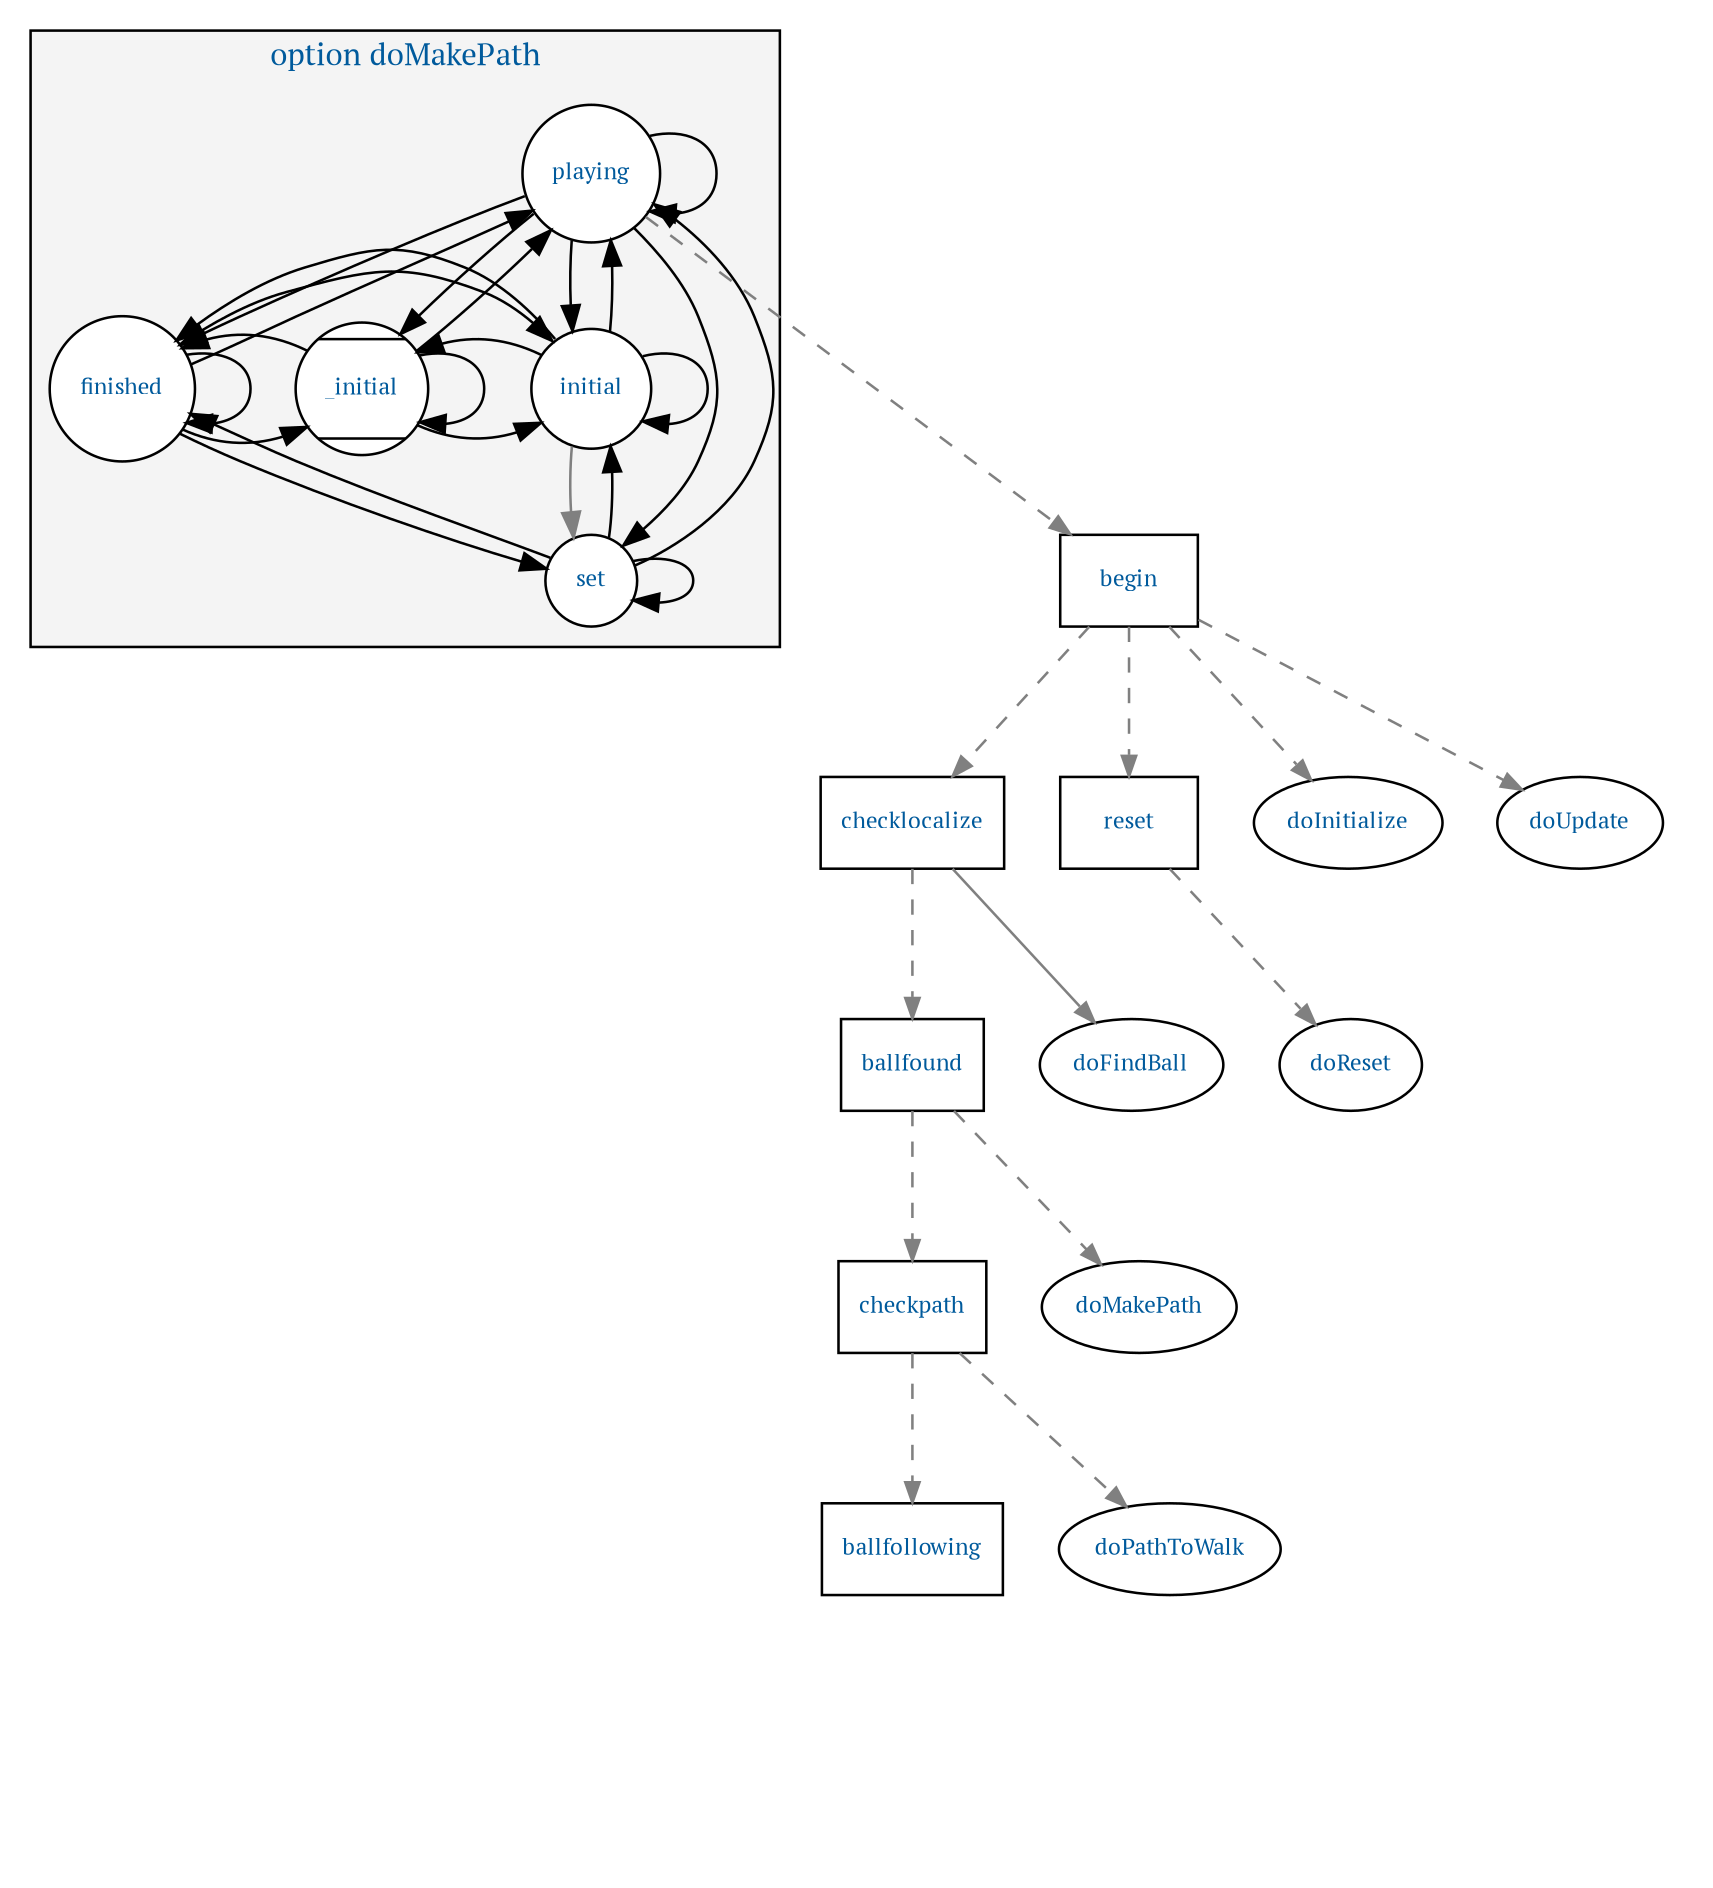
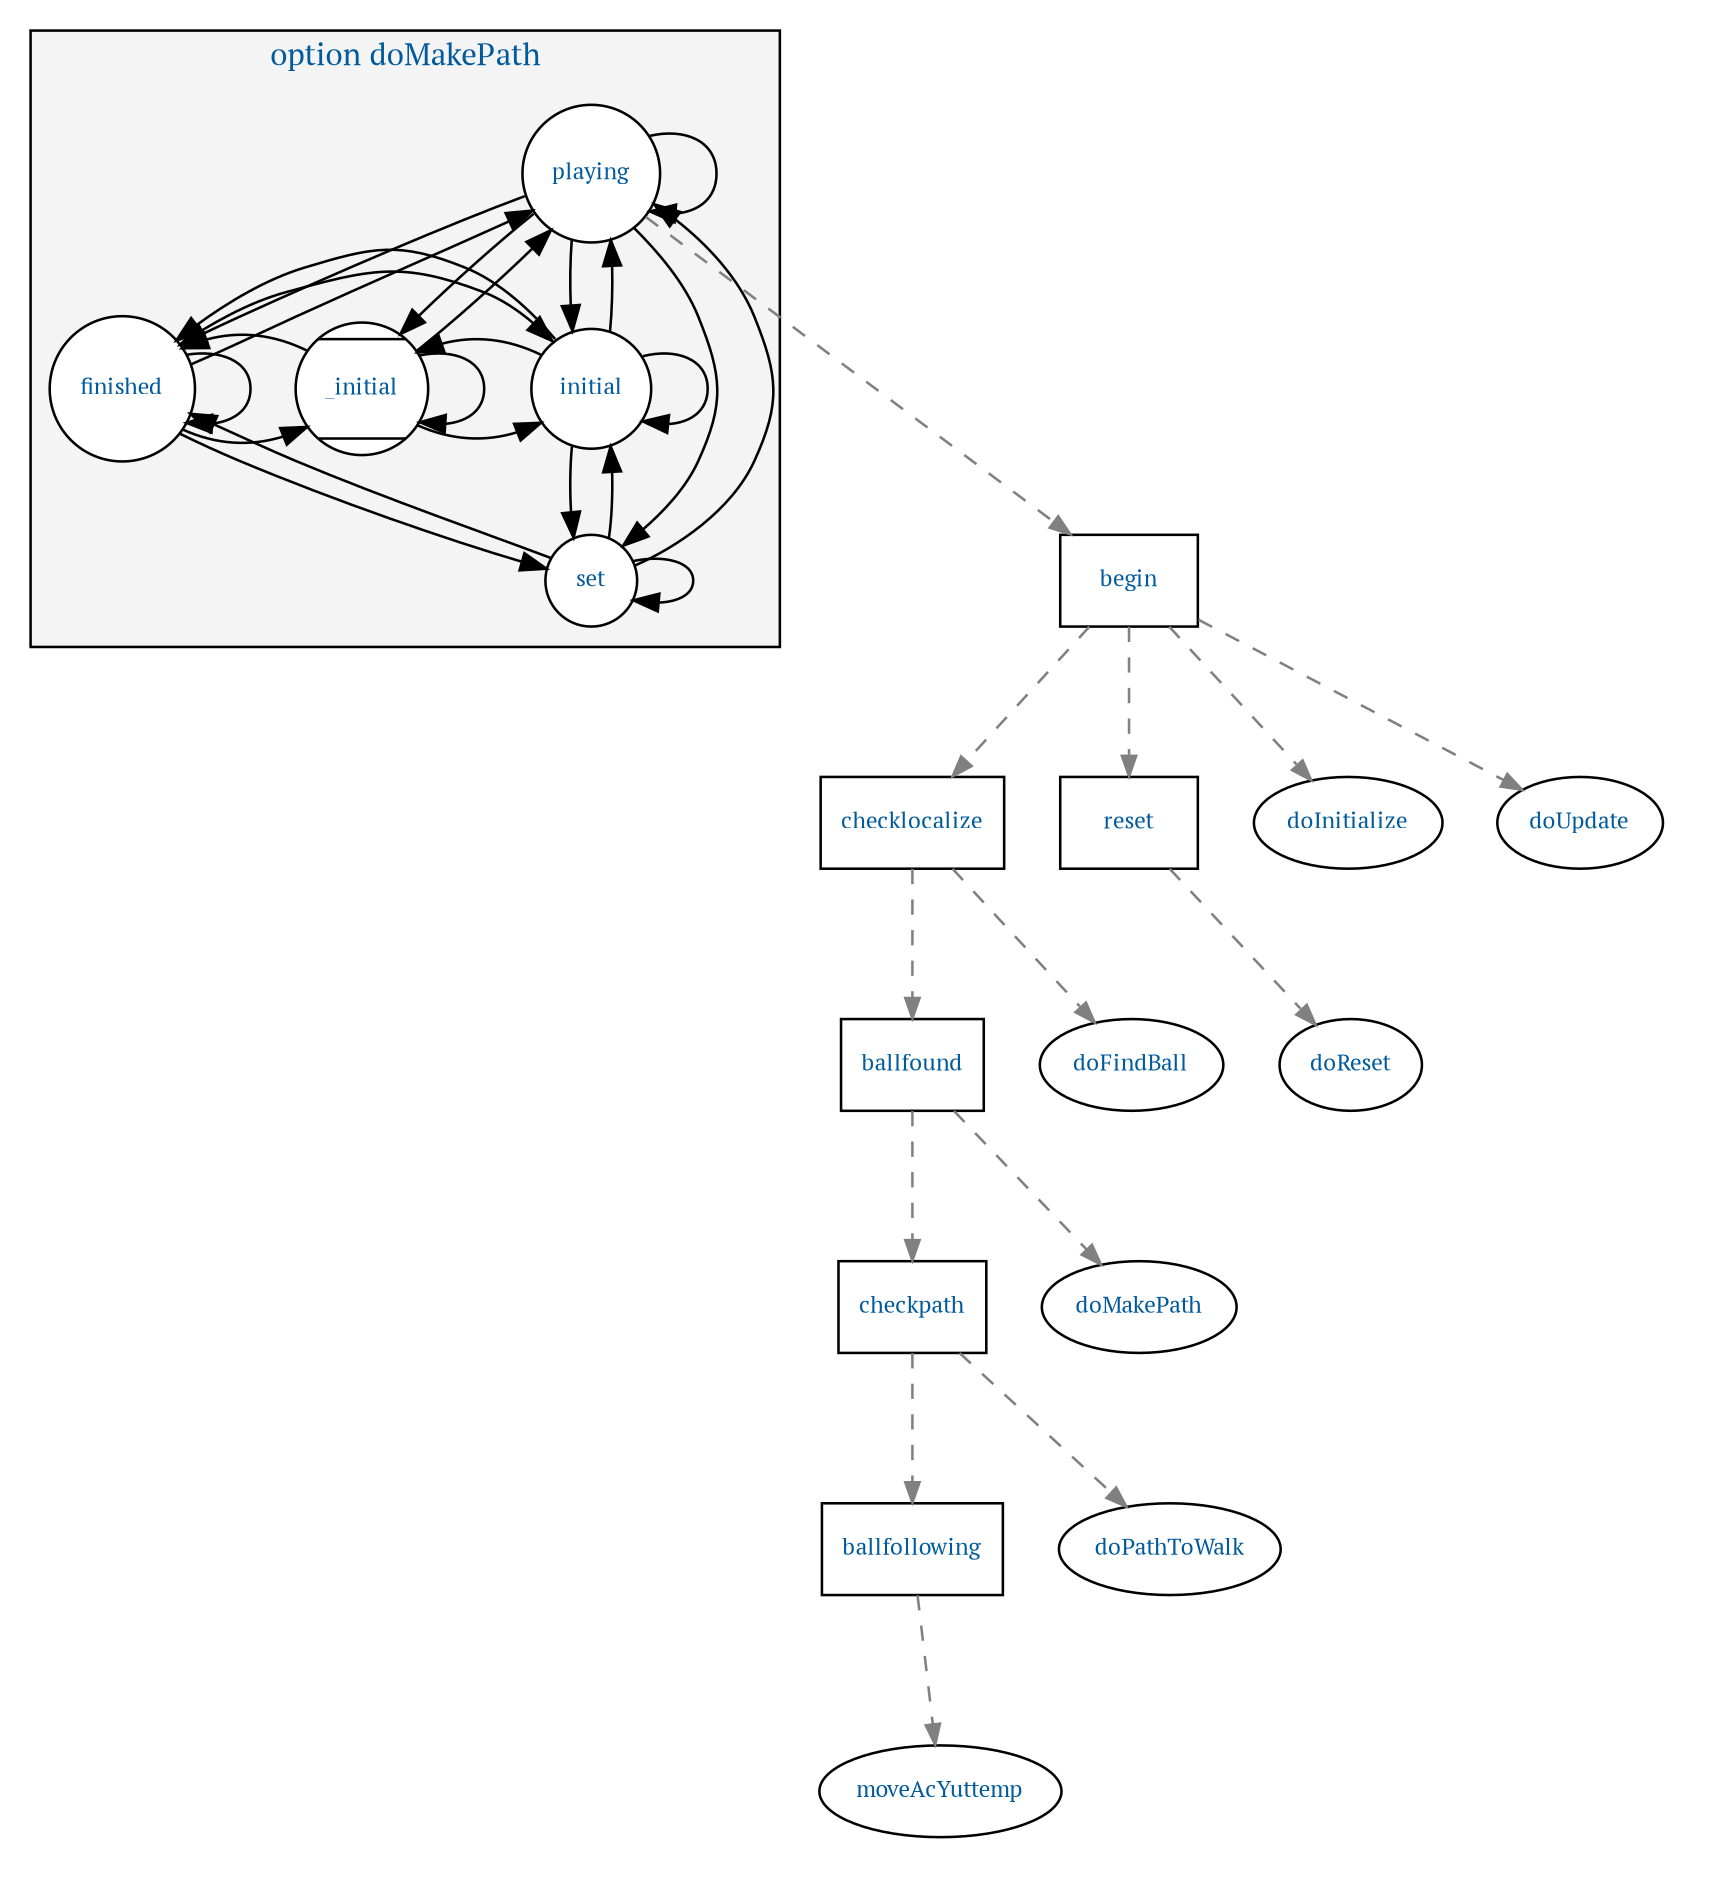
  digraph {
    compound=true
    fontname="PT Serif"
    nodesep=0.3
    ranksep=0.4
    node [fillcolor="#FFFFFF" fontcolor="#005A9C" fontname="PT Serif" fontsize=9 style=filled]
    edge [fontname="PT Serif"]
    n1 [label=playing shape=circle]
    n2 [label=finished shape=circle]
    n3 [label=_initial shape=Mcircle]
    n4 [label=initial shape=circle]
    n5 [label=set shape=circle]
    n6 [label=begin shape=box]
    n7 [label=checklocalize shape=box]
    n8 [label=reset shape=box]
    n9 [label=doInitialize]
    n10 [label=doUpdate]
    n11 [label=ballfound shape=box]
    n12 [label=doFindBall]
    n13 [label=checkpath shape=box]
    n14 [label=doMakePath]
    n15 [label=ballfollowing shape=box]
    n16 [label=doPathToWalk]
+   n17 [label=moveAcYuttemp]
    n18 [label=doReset]
    subgraph cluster_1 {
      fillcolor="#F4F4F4"
      fontcolor="#005A9C"
      fontsize=12
      label="option doMakePath"
      style=filled
      subgraph sub_2 {
        fillcolor="#F4F4F4"
        fontcolor="#005A9C"
        fontsize=12
        label="option referee"
        rank=same
        style=filled
        n1
      }
      subgraph sub_3 {
        fillcolor="#F4F4F4"
        fontcolor="#005A9C"
        fontsize=12
        label="option referee"
        rank=same
        style=filled
        n2
        n3
        n4
      }
      subgraph sub_4 {
        fillcolor="#F4F4F4"
        fontcolor="#005A9C"
        fontsize=12
        label="option referee"
        rank=same
        style=filled
        n5
      }
    }
    subgraph cluster_5 {
      color="#FFFFFF"
      n6
      n7
      n8
      n9
      n10
      n11
      n12
      n13
      n14
      n15
      n16
+     n17
      n18
    }
    n1 -> n1
    n1 -> n2
    n1 -> n3
    n1 -> n4
    n1 -> n5
    n1 -> n6 [arrowsize=0.8 color="#808080" minlen=2 style=dashed]
    n2 -> n1
    n2 -> n2
    n2 -> n3
    n2 -> n4
    n2 -> n5
    n3 -> n1
    n3 -> n2
    n3 -> n3
    n3 -> n4
    n4 -> n1
    n4 -> n2
    n4 -> n3
    n4 -> n4
-   n4 -> n5 [color="#808080"]
+   n4 -> n5
    n5 -> n1
    n5 -> n2
    n5 -> n4
    n5 -> n5
    n6 -> n7 [arrowsize=0.8 color="#808080" minlen=2 style=dashed]
    n6 -> n8 [arrowsize=0.8 color="#808080" minlen=2 style=dashed]
    n6 -> n9 [arrowsize=0.8 color="#808080" minlen=2 style=dashed]
    n6 -> n10 [arrowsize=0.8 color="#808080" minlen=2 style=dashed]
    n7 -> n11 [arrowsize=0.8 color="#808080" minlen=2 style=dashed]
-   n7 -> n12 [arrowsize=0.8 color="#808080" minlen=2 style=solid]
+   n7 -> n12 [arrowsize=0.8 color="#808080" minlen=2 style=dashed]
    n8 -> n18 [arrowsize=0.8 color="#808080" minlen=2 style=dashed]
    n11 -> n13 [arrowsize=0.8 color="#808080" minlen=2 style=dashed]
    n11 -> n14 [arrowsize=0.8 color="#808080" minlen=2 style=dashed]
    n13 -> n15 [arrowsize=0.8 color="#808080" minlen=2 style=dashed]
    n13 -> n16 [arrowsize=0.8 color="#808080" minlen=2 style=dashed]
+   n15 -> n17 [arrowsize=0.8 color="#808080" minlen=2 style=dashed]
  }
